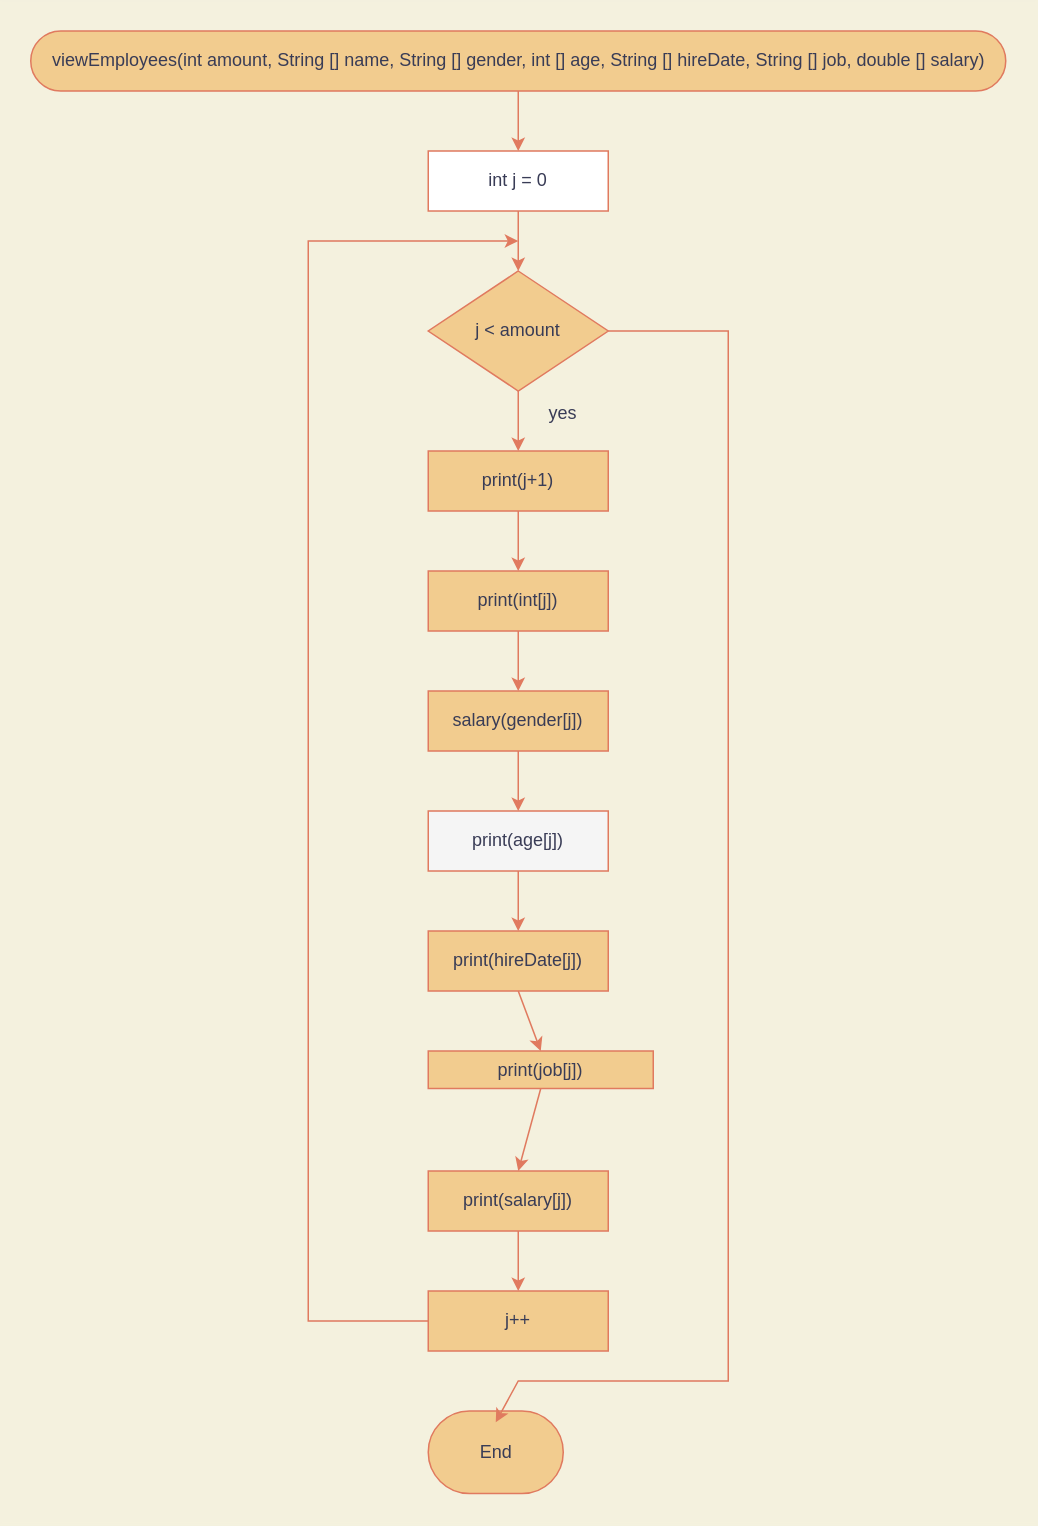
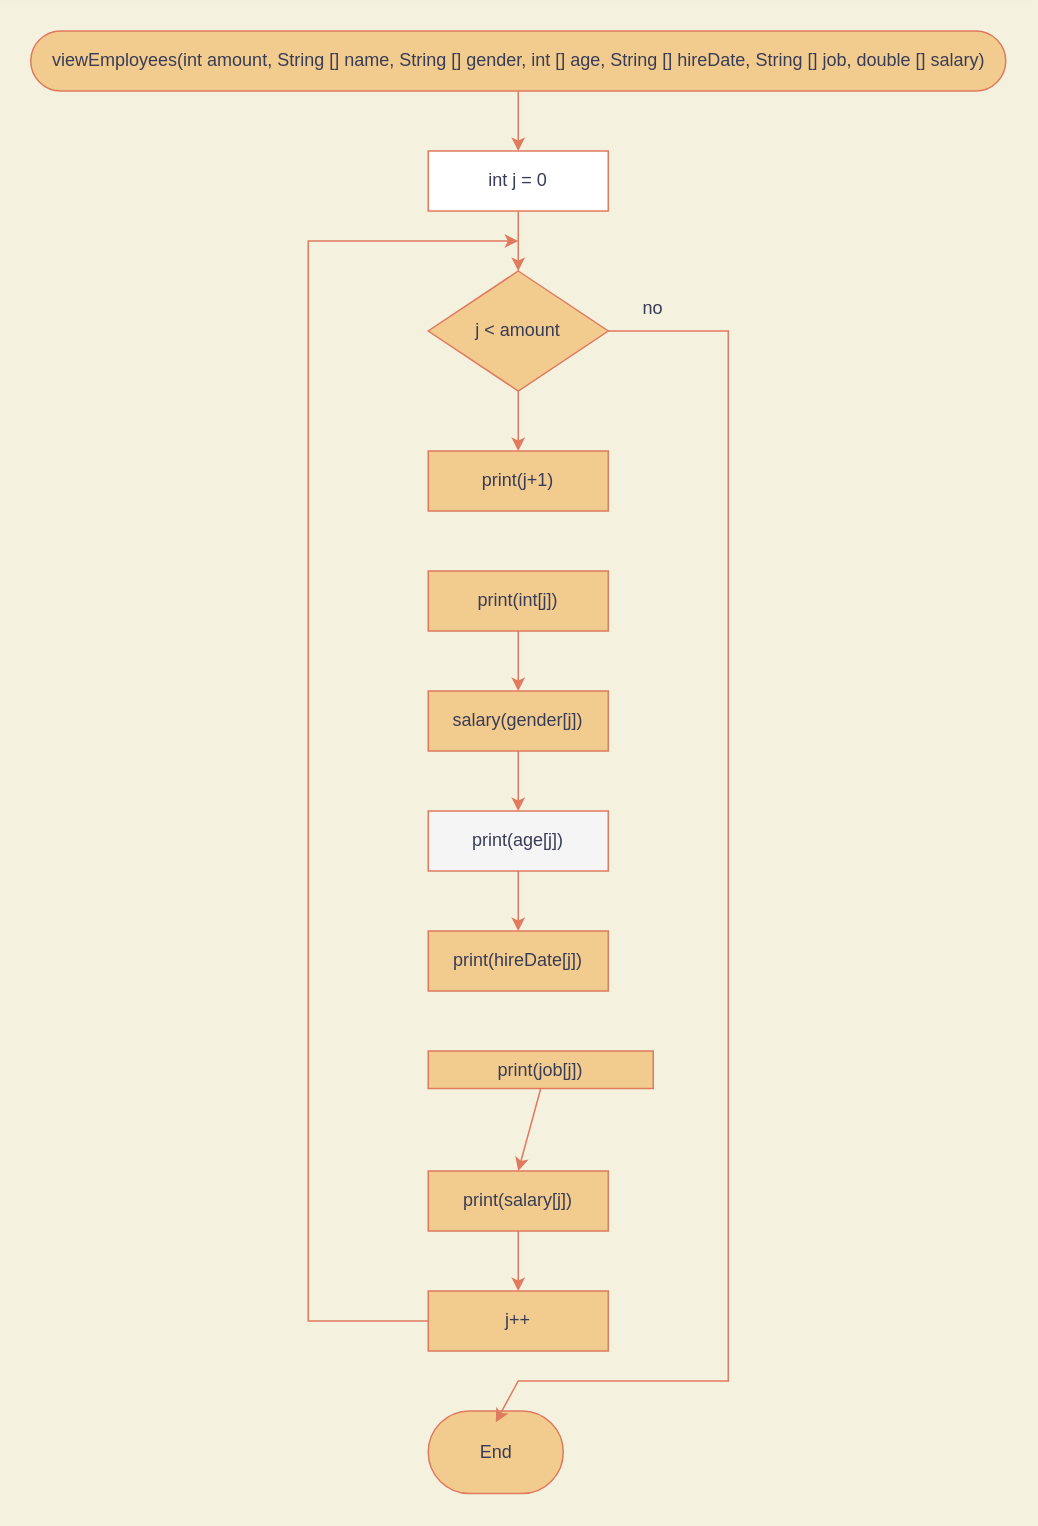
  <mxCell id="0" />
  <mxCell id="1" parent="0" />
  <mxCell id="2" value="viewEmployees(int amount, String [] name, String [] gender, int [] age, String [] hireDate, String [] job, double [] salary)" style="html=1;dashed=0;whitespace=wrap;shape=mxgraph.dfd.start;fillColor=#F2CC8F;strokeColor=#E07A5F;fontColor=#393C56;" parent="1" vertex="1"><mxGeometry x="20" y="20" width="650" height="40" as="geometry" /></mxCell>
  <mxCell id="3" value="End" style="html=1;dashed=0;whitespace=wrap;shape=mxgraph.dfd.start;fillColor=#F2CC8F;strokeColor=#E07A5F;fontColor=#393C56;" vertex="1" parent="1"><mxGeometry x="285" y="940" width="90" height="55" as="geometry" /></mxCell>
  <mxCell id="4" value="int j = 0" style="rounded=0;whiteSpace=wrap;html=1;fillColor=#ffffff;strokeColor=#E07A5F;fontColor=#393C56;" vertex="1" parent="1"><mxGeometry x="285" y="100" width="120" height="40" as="geometry" /></mxCell>
  <mxCell id="5" value="j &amp;lt; amount" style="rhombus;whiteSpace=wrap;html=1;fillColor=#F2CC8F;strokeColor=#E07A5F;fontColor=#393C56;" vertex="1" parent="1"><mxGeometry x="285" y="180" width="120" height="80" as="geometry" /></mxCell>
  <mxCell id="6" value="j++" style="rounded=0;whiteSpace=wrap;html=1;fillColor=#F2CC8F;strokeColor=#E07A5F;fontColor=#393C56;" vertex="1" parent="1"><mxGeometry x="285" y="860" width="120" height="40" as="geometry" /></mxCell>
  <mxCell id="7" value="print(j+1)" style="rounded=0;whiteSpace=wrap;html=1;fillColor=#F2CC8F;strokeColor=#E07A5F;fontColor=#393C56;" vertex="1" parent="1"><mxGeometry x="285" y="300" width="120" height="40" as="geometry" /></mxCell>
  <mxCell id="8" value="print(int[j])" style="rounded=0;whiteSpace=wrap;html=1;fillColor=#F2CC8F;strokeColor=#E07A5F;fontColor=#393C56;" vertex="1" parent="1"><mxGeometry x="285" y="380" width="120" height="40" as="geometry" /></mxCell>
  <mxCell id="9" value="salary(gender[j])" style="rounded=0;whiteSpace=wrap;html=1;fillColor=#F2CC8F;strokeColor=#E07A5F;fontColor=#393C56;" vertex="1" parent="1"><mxGeometry x="285" y="460" width="120" height="40" as="geometry" /></mxCell>
  <mxCell id="10" value="print(age[j])" style="rounded=0;whiteSpace=wrap;html=1;fillColor=#f5f5f5;strokeColor=#E07A5F;fontColor=#393C56;" vertex="1" parent="1"><mxGeometry x="285" y="540" width="120" height="40" as="geometry" /></mxCell>
  <mxCell id="11" value="print(hireDate[j])" style="rounded=0;whiteSpace=wrap;html=1;fillColor=#F2CC8F;strokeColor=#E07A5F;fontColor=#393C56;" vertex="1" parent="1"><mxGeometry x="285" y="620" width="120" height="40" as="geometry" /></mxCell>
  <mxCell id="12" value="print(job[j])" style="rounded=0;whiteSpace=wrap;html=1;fillColor=#F2CC8F;strokeColor=#E07A5F;fontColor=#393C56;" vertex="1" parent="1"><mxGeometry x="285" y="700" width="150" height="25" as="geometry" /></mxCell>
  <mxCell id="13" value="print(salary[j])" style="rounded=0;whiteSpace=wrap;html=1;fillColor=#F2CC8F;strokeColor=#E07A5F;fontColor=#393C56;" vertex="1" parent="1"><mxGeometry x="285" y="780" width="120" height="40" as="geometry" /></mxCell>
  <mxCell id="14" value="" style="endArrow=classic;html=1;rounded=0;entryX=0.5;entryY=0;entryDx=0;entryDy=0;exitX=0.5;exitY=1;exitDx=0;exitDy=0;labelBackgroundColor=#F4F1DE;strokeColor=#E07A5F;fontColor=#393C56;" edge="1" parent="1" source="13" target="6"><mxGeometry width="50" height="50" relative="1" as="geometry"><mxPoint x="105" y="900" as="sourcePoint" /><mxPoint x="155" y="850" as="targetPoint" /></mxGeometry></mxCell>
  <mxCell id="15" value="" style="endArrow=classic;html=1;rounded=0;entryX=0.5;entryY=0;entryDx=0;entryDy=0;exitX=0.5;exitY=1;exitDx=0;exitDy=0;labelBackgroundColor=#F4F1DE;strokeColor=#E07A5F;fontColor=#393C56;" edge="1" parent="1" source="12" target="13"><mxGeometry width="50" height="50" relative="1" as="geometry"><mxPoint x="85" y="250" as="sourcePoint" /><mxPoint x="135" y="200" as="targetPoint" /></mxGeometry></mxCell>
- <mxCell id="16" value="" style="endArrow=classic;html=1;rounded=0;entryX=0.5;entryY=0;entryDx=0;entryDy=0;exitX=0.5;exitY=1;exitDx=0;exitDy=0;labelBackgroundColor=#F4F1DE;strokeColor=#E07A5F;fontColor=#393C56;" edge="1" parent="1" source="11" target="12"><mxGeometry width="50" height="50" relative="1" as="geometry"><mxPoint x="95" y="260" as="sourcePoint" /><mxPoint x="145" y="210" as="targetPoint" /></mxGeometry></mxCell>
  <mxCell id="17" value="" style="endArrow=classic;html=1;rounded=0;entryX=0.5;entryY=0;entryDx=0;entryDy=0;exitX=0.5;exitY=1;exitDx=0;exitDy=0;labelBackgroundColor=#F4F1DE;strokeColor=#E07A5F;fontColor=#393C56;" edge="1" parent="1" source="10" target="11"><mxGeometry width="50" height="50" relative="1" as="geometry"><mxPoint x="105" y="270" as="sourcePoint" /><mxPoint x="155" y="220" as="targetPoint" /></mxGeometry></mxCell>
  <mxCell id="18" value="" style="endArrow=classic;html=1;rounded=0;entryX=0.5;entryY=0;entryDx=0;entryDy=0;exitX=0.5;exitY=1;exitDx=0;exitDy=0;labelBackgroundColor=#F4F1DE;strokeColor=#E07A5F;fontColor=#393C56;" edge="1" parent="1" source="9" target="10"><mxGeometry width="50" height="50" relative="1" as="geometry"><mxPoint x="115" y="280" as="sourcePoint" /><mxPoint x="165" y="230" as="targetPoint" /></mxGeometry></mxCell>
  <mxCell id="19" value="" style="endArrow=classic;html=1;rounded=0;entryX=0.5;entryY=0;entryDx=0;entryDy=0;exitX=0.5;exitY=1;exitDx=0;exitDy=0;labelBackgroundColor=#F4F1DE;strokeColor=#E07A5F;fontColor=#393C56;" edge="1" parent="1" source="8" target="9"><mxGeometry width="50" height="50" relative="1" as="geometry"><mxPoint x="135" y="320" as="sourcePoint" /><mxPoint x="185" y="270" as="targetPoint" /></mxGeometry></mxCell>
- <mxCell id="20" value="" style="endArrow=classic;html=1;rounded=0;entryX=0.5;entryY=0;entryDx=0;entryDy=0;exitX=0.5;exitY=1;exitDx=0;exitDy=0;labelBackgroundColor=#F4F1DE;strokeColor=#E07A5F;fontColor=#393C56;" edge="1" parent="1" source="7" target="8"><mxGeometry width="50" height="50" relative="1" as="geometry"><mxPoint x="205" y="380" as="sourcePoint" /><mxPoint x="255" y="330" as="targetPoint" /></mxGeometry></mxCell>
  <mxCell id="21" value="" style="endArrow=classic;html=1;rounded=0;entryX=0.5;entryY=0;entryDx=0;entryDy=0;exitX=0.5;exitY=1;exitDx=0;exitDy=0;labelBackgroundColor=#F4F1DE;strokeColor=#E07A5F;fontColor=#393C56;" edge="1" parent="1" source="5" target="7"><mxGeometry width="50" height="50" relative="1" as="geometry"><mxPoint x="145" y="310" as="sourcePoint" /><mxPoint x="195" y="260" as="targetPoint" /></mxGeometry></mxCell>
  <mxCell id="22" value="" style="endArrow=classic;html=1;rounded=0;entryX=0.5;entryY=0;entryDx=0;entryDy=0;exitX=0.5;exitY=1;exitDx=0;exitDy=0;labelBackgroundColor=#F4F1DE;strokeColor=#E07A5F;fontColor=#393C56;" edge="1" parent="1" source="4" target="5"><mxGeometry width="50" height="50" relative="1" as="geometry"><mxPoint x="155" y="320" as="sourcePoint" /><mxPoint x="205" y="270" as="targetPoint" /></mxGeometry></mxCell>
  <mxCell id="23" value="" style="endArrow=classic;html=1;rounded=0;entryX=0.5;entryY=0;entryDx=0;entryDy=0;exitX=0.5;exitY=0.5;exitDx=0;exitDy=20;exitPerimeter=0;labelBackgroundColor=#F4F1DE;strokeColor=#E07A5F;fontColor=#393C56;" edge="1" parent="1" source="2" target="4"><mxGeometry width="50" height="50" relative="1" as="geometry"><mxPoint x="140" y="330" as="sourcePoint" /><mxPoint x="190" y="280" as="targetPoint" /></mxGeometry></mxCell>
  <mxCell id="24" value="" style="endArrow=classic;html=1;rounded=0;entryX=0.5;entryY=0.5;entryDx=0;entryDy=-20;entryPerimeter=0;exitX=1;exitY=0.5;exitDx=0;exitDy=0;labelBackgroundColor=#F4F1DE;strokeColor=#E07A5F;fontColor=#393C56;" edge="1" parent="1" source="5" target="3"><mxGeometry width="50" height="50" relative="1" as="geometry"><mxPoint x="115" y="700" as="sourcePoint" /><mxPoint x="255" y="920" as="targetPoint" /><Array as="points"><mxPoint x="485" y="220" /><mxPoint x="485" y="920" /><mxPoint x="345" y="920" /></Array></mxGeometry></mxCell>
  <mxCell id="25" value="" style="endArrow=classic;html=1;rounded=0;exitX=0;exitY=0.5;exitDx=0;exitDy=0;labelBackgroundColor=#F4F1DE;strokeColor=#E07A5F;fontColor=#393C56;" edge="1" parent="1" source="6"><mxGeometry width="50" height="50" relative="1" as="geometry"><mxPoint x="185" y="320" as="sourcePoint" /><mxPoint x="345" y="160" as="targetPoint" /><Array as="points"><mxPoint x="205" y="880" /><mxPoint x="205" y="160" /></Array></mxGeometry></mxCell>
- <mxCell id="26" value="yes" style="text;html=1;strokeColor=none;fillColor=none;align=center;verticalAlign=middle;whiteSpace=wrap;rounded=0;fontColor=#393C56;" vertex="1" parent="1"><mxGeometry x="345" y="260" width="60" height="30" as="geometry" /></mxCell>
+ <mxCell id="27" value="no" style="text;html=1;strokeColor=none;fillColor=none;align=center;verticalAlign=middle;whiteSpace=wrap;rounded=0;fontColor=#393C56;" vertex="1" parent="1"><mxGeometry x="405" y="190" width="60" height="30" as="geometry" /></mxCell>
